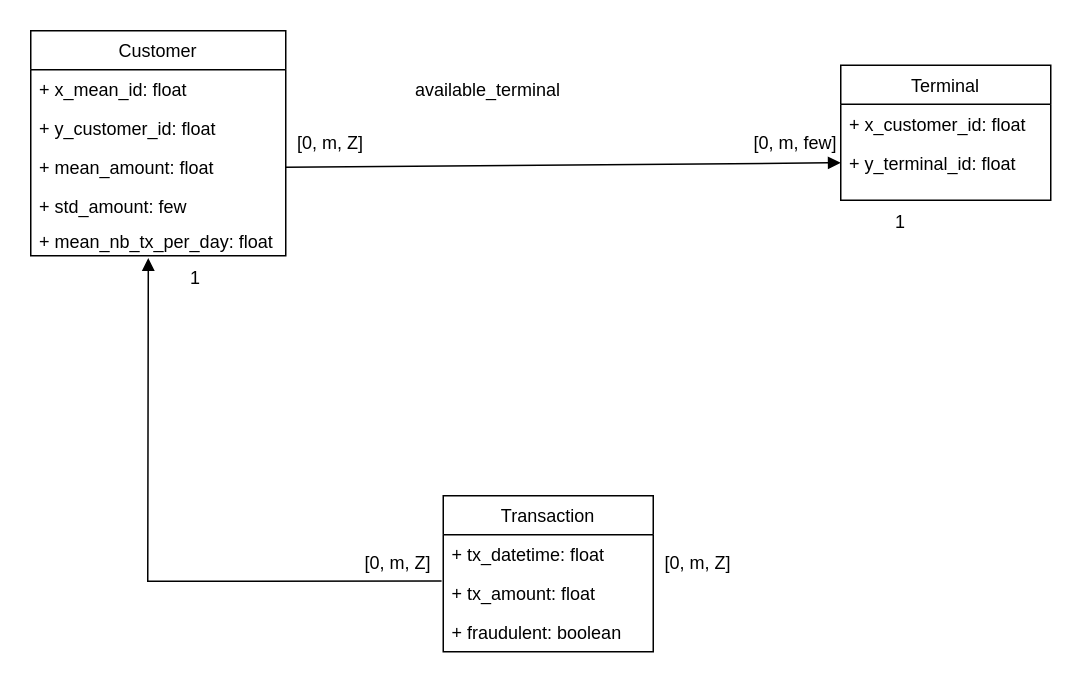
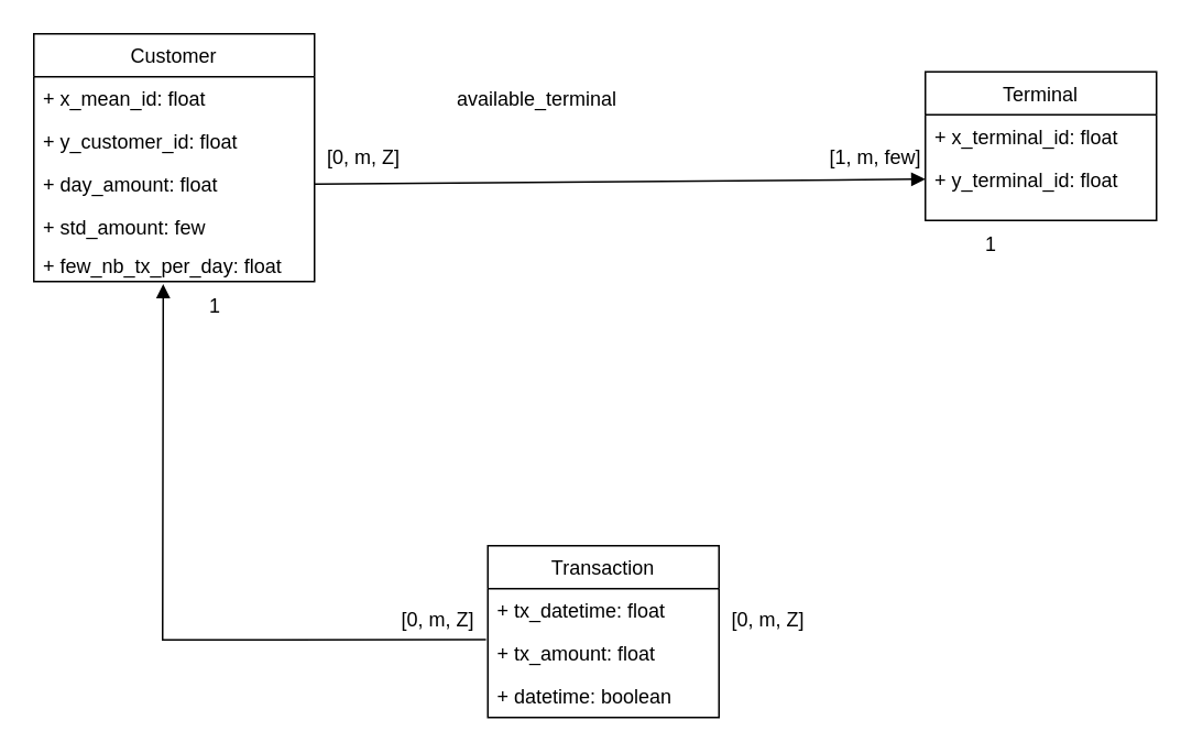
  <mxCell id="0" />
  <mxCell id="1" parent="0" />
  <mxCell id="2" value="Terminal" style="swimlane;fontStyle=0;childLayout=stackLayout;horizontal=1;startSize=26;fillColor=none;horizontalStack=0;resizeParent=1;resizeParentMax=0;resizeLast=0;collapsible=1;marginBottom=0;" parent="1" vertex="1"><mxGeometry x="560" y="43" width="140" height="90" as="geometry" /></mxCell>
- <mxCell id="3" value="+ x_customer_id: float" style="text;strokeColor=none;fillColor=none;align=left;verticalAlign=top;spacingLeft=4;spacingRight=4;overflow=hidden;rotatable=0;points=[[0,0.5],[1,0.5]];portConstraint=eastwest;" parent="2" vertex="1"><mxGeometry y="26" width="140" height="26" as="geometry" /></mxCell>
+ <mxCell id="3" value="+ x_terminal_id: float" style="text;strokeColor=none;fillColor=none;align=left;verticalAlign=top;spacingLeft=4;spacingRight=4;overflow=hidden;rotatable=0;points=[[0,0.5],[1,0.5]];portConstraint=eastwest;" parent="2" vertex="1"><mxGeometry y="26" width="140" height="26" as="geometry" /></mxCell>
  <mxCell id="4" value="+ y_terminal_id: float" style="text;strokeColor=none;fillColor=none;align=left;verticalAlign=top;spacingLeft=4;spacingRight=4;overflow=hidden;rotatable=0;points=[[0,0.5],[1,0.5]];portConstraint=eastwest;" parent="2" vertex="1"><mxGeometry y="52" width="140" height="38" as="geometry" /></mxCell>
  <mxCell id="5" value="Customer" style="swimlane;fontStyle=0;childLayout=stackLayout;horizontal=1;startSize=26;fillColor=none;horizontalStack=0;resizeParent=1;resizeParentMax=0;resizeLast=0;collapsible=1;marginBottom=0;" parent="1" vertex="1"><mxGeometry x="20" y="20" width="170" height="150" as="geometry" /></mxCell>
  <mxCell id="6" value="+ x_mean_id: float" style="text;strokeColor=none;fillColor=none;align=left;verticalAlign=top;spacingLeft=4;spacingRight=4;overflow=hidden;rotatable=0;points=[[0,0.5],[1,0.5]];portConstraint=eastwest;" parent="5" vertex="1"><mxGeometry y="26" width="170" height="26" as="geometry" /></mxCell>
  <mxCell id="7" value="+ y_customer_id: float" style="text;strokeColor=none;fillColor=none;align=left;verticalAlign=top;spacingLeft=4;spacingRight=4;overflow=hidden;rotatable=0;points=[[0,0.5],[1,0.5]];portConstraint=eastwest;" parent="5" vertex="1"><mxGeometry y="52" width="170" height="26" as="geometry" /></mxCell>
- <mxCell id="8" value="+ mean_amount: float" style="text;strokeColor=none;fillColor=none;align=left;verticalAlign=top;spacingLeft=4;spacingRight=4;overflow=hidden;rotatable=0;points=[[0,0.5],[1,0.5]];portConstraint=eastwest;fontSize=12;" parent="5" vertex="1"><mxGeometry y="78" width="170" height="26" as="geometry" /></mxCell>
+ <mxCell id="8" value="+ day_amount: float" style="text;strokeColor=none;fillColor=none;align=left;verticalAlign=top;spacingLeft=4;spacingRight=4;overflow=hidden;rotatable=0;points=[[0,0.5],[1,0.5]];portConstraint=eastwest;fontSize=12;" parent="5" vertex="1"><mxGeometry y="78" width="170" height="26" as="geometry" /></mxCell>
  <mxCell id="9" value="+ std_amount: few" style="text;strokeColor=none;fillColor=none;align=left;verticalAlign=top;spacingLeft=4;spacingRight=4;overflow=hidden;rotatable=0;points=[[0,0.5],[1,0.5]];portConstraint=eastwest;fontSize=12;" parent="5" vertex="1"><mxGeometry y="104" width="170" height="26" as="geometry" /></mxCell>
- <mxCell id="10" value="+ mean_nb_tx_per_day: float" style="text;strokeColor=none;fillColor=none;align=left;verticalAlign=middle;spacingLeft=4;spacingRight=4;overflow=hidden;rotatable=0;points=[[0,0.5],[1,0.5]];portConstraint=eastwest;fontStyle=0" parent="5" vertex="1"><mxGeometry y="130" width="170" height="20" as="geometry" /></mxCell>
+ <mxCell id="10" value="+ few_nb_tx_per_day: float" style="text;strokeColor=none;fillColor=none;align=left;verticalAlign=middle;spacingLeft=4;spacingRight=4;overflow=hidden;rotatable=0;points=[[0,0.5],[1,0.5]];portConstraint=eastwest;fontStyle=0" parent="5" vertex="1"><mxGeometry y="130" width="170" height="20" as="geometry" /></mxCell>
  <mxCell id="11" value="Transaction" style="swimlane;fontStyle=0;childLayout=stackLayout;horizontal=1;startSize=26;fillColor=none;horizontalStack=0;resizeParent=1;resizeParentMax=0;resizeLast=0;collapsible=1;marginBottom=0;" parent="1" vertex="1"><mxGeometry x="295" y="330" width="140" height="104" as="geometry" /></mxCell>
  <mxCell id="12" value="+ tx_datetime: float" style="text;strokeColor=none;fillColor=none;align=left;verticalAlign=top;spacingLeft=4;spacingRight=4;overflow=hidden;rotatable=0;points=[[0,0.5],[1,0.5]];portConstraint=eastwest;" parent="11" vertex="1"><mxGeometry y="26" width="140" height="26" as="geometry" /></mxCell>
  <mxCell id="13" value="+ tx_amount: float" style="text;strokeColor=none;fillColor=none;align=left;verticalAlign=top;spacingLeft=4;spacingRight=4;overflow=hidden;rotatable=0;points=[[0,0.5],[1,0.5]];portConstraint=eastwest;" parent="11" vertex="1"><mxGeometry y="52" width="140" height="26" as="geometry" /></mxCell>
- <mxCell id="14" value="+ fraudulent: boolean" style="text;strokeColor=none;fillColor=none;align=left;verticalAlign=top;spacingLeft=4;spacingRight=4;overflow=hidden;rotatable=0;points=[[0,0.5],[1,0.5]];portConstraint=eastwest;" parent="11" vertex="1"><mxGeometry y="78" width="140" height="26" as="geometry" /></mxCell>
+ <mxCell id="14" value="+ datetime: boolean" style="text;strokeColor=none;fillColor=none;align=left;verticalAlign=top;spacingLeft=4;spacingRight=4;overflow=hidden;rotatable=0;points=[[0,0.5],[1,0.5]];portConstraint=eastwest;" parent="11" vertex="1"><mxGeometry y="78" width="140" height="26" as="geometry" /></mxCell>
  <mxCell id="15" value="" style="endArrow=none;html=1;rounded=0;entryX=1;entryY=0.5;entryDx=0;entryDy=0;startArrow=block;startFill=1;exitX=0;exitY=0.5;exitDx=0;exitDy=0;endFill=0;" parent="1" target="8" edge="1"><mxGeometry width="50" height="50" relative="1" as="geometry"><mxPoint x="560" y="108" as="sourcePoint" /><mxPoint x="340" y="70" as="targetPoint" /></mxGeometry></mxCell>
  <mxCell id="16" value="[0, m, Z]" style="text;html=1;strokeColor=none;fillColor=none;align=center;verticalAlign=middle;whiteSpace=wrap;rounded=0;" parent="1" vertex="1"><mxGeometry x="190" y="80" width="60" height="30" as="geometry" /></mxCell>
  <mxCell id="17" value="[0, m, Z]" style="text;html=1;strokeColor=none;fillColor=none;align=center;verticalAlign=middle;whiteSpace=wrap;rounded=0;" parent="1" vertex="1"><mxGeometry x="435" y="360" width="60" height="30" as="geometry" /></mxCell>
  <mxCell id="18" value="1" style="text;html=1;strokeColor=none;fillColor=none;align=center;verticalAlign=middle;whiteSpace=wrap;rounded=0;" parent="1" vertex="1"><mxGeometry x="570" y="133" width="60" height="30" as="geometry" /></mxCell>
  <mxCell id="19" value="[0, m, Z]" style="text;html=1;strokeColor=none;fillColor=none;align=center;verticalAlign=middle;whiteSpace=wrap;rounded=0;" parent="1" vertex="1"><mxGeometry x="235" y="360" width="60" height="30" as="geometry" /></mxCell>
  <mxCell id="20" value="1" style="text;html=1;strokeColor=none;fillColor=none;align=center;verticalAlign=middle;whiteSpace=wrap;rounded=0;" parent="1" vertex="1"><mxGeometry x="100" y="170" width="60" height="30" as="geometry" /></mxCell>
- <mxCell id="21" value="[0, m, few]" style="text;html=1;strokeColor=none;fillColor=none;align=center;verticalAlign=middle;whiteSpace=wrap;rounded=0;" parent="1" vertex="1"><mxGeometry x="500" y="80" width="60" height="30" as="geometry" /></mxCell>
+ <mxCell id="21" value="[1, m, few]" style="text;html=1;strokeColor=none;fillColor=none;align=center;verticalAlign=middle;whiteSpace=wrap;rounded=0;" parent="1" vertex="1"><mxGeometry x="500" y="80" width="60" height="30" as="geometry" /></mxCell>
  <mxCell id="22" value="" style="endArrow=none;html=1;rounded=0;exitX=0.461;exitY=1.077;exitDx=0;exitDy=0;exitPerimeter=0;entryX=-0.008;entryY=1.185;entryDx=0;entryDy=0;entryPerimeter=0;startArrow=block;startFill=1;endFill=0;" parent="1" source="10" edge="1"><mxGeometry width="50" height="50" relative="1" as="geometry"><mxPoint x="150" y="310" as="sourcePoint" /><mxPoint x="293.88" y="386.81" as="targetPoint" /><Array as="points"><mxPoint x="98" y="387" /></Array></mxGeometry></mxCell>
  <mxCell id="23" value="available_terminal" style="text;html=1;strokeColor=none;fillColor=none;align=center;verticalAlign=middle;whiteSpace=wrap;rounded=0;" parent="1" vertex="1"><mxGeometry x="295" y="45" width="60" height="30" as="geometry" /></mxCell>
